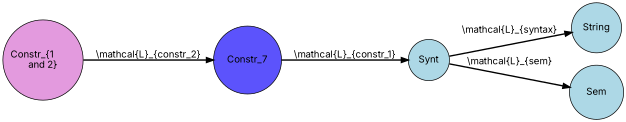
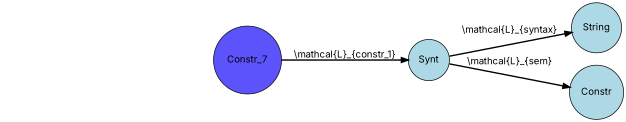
  strict digraph {
    fontname=Inter
    rankdir=LR
    node [fillcolor=lightblue fontname=Inter shape=circle style=filled]
    edge [fontname=Inter style=bold]
    n1 [fillcolor="#5C53FC" label=Constr_7]
    Synt
    String
-   Sem
-   "Constr_{1 \land 2}" [fillcolor="#E39ADE"]
+   Sem [label=Constr]
    n1 -> Synt [label="\\mathcal{L}_{constr_1}"]
    Synt -> String [label="\\mathcal{L}_{syntax}"]
    Synt -> Sem [label="\\mathcal{L}_{sem}"]
-   "Constr_{1 \land 2}" -> n1 [label="\\mathcal{L}_{constr_2}"]
  }
